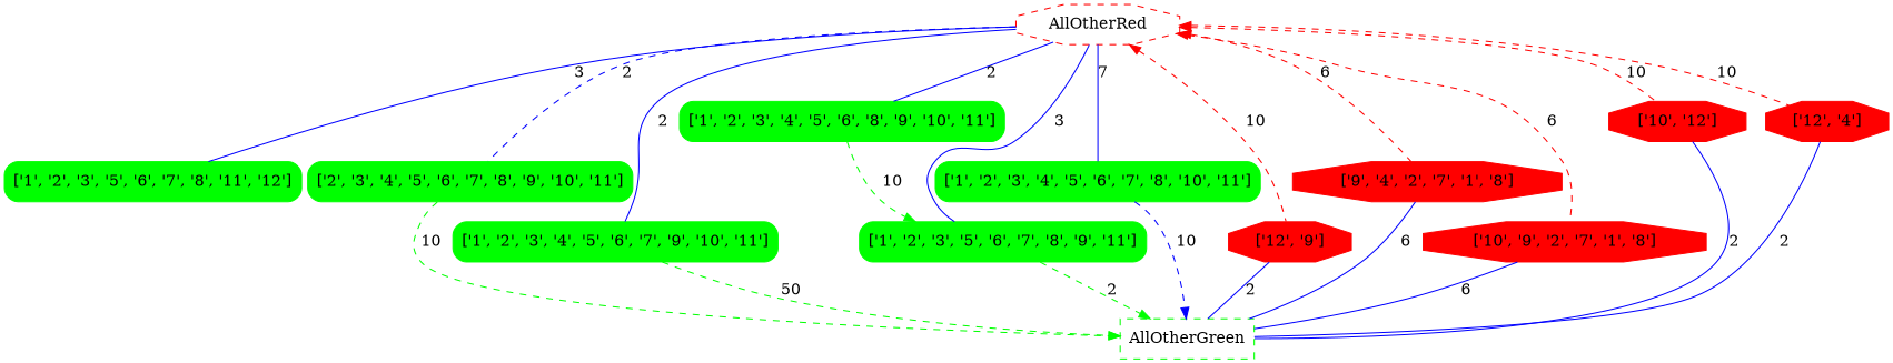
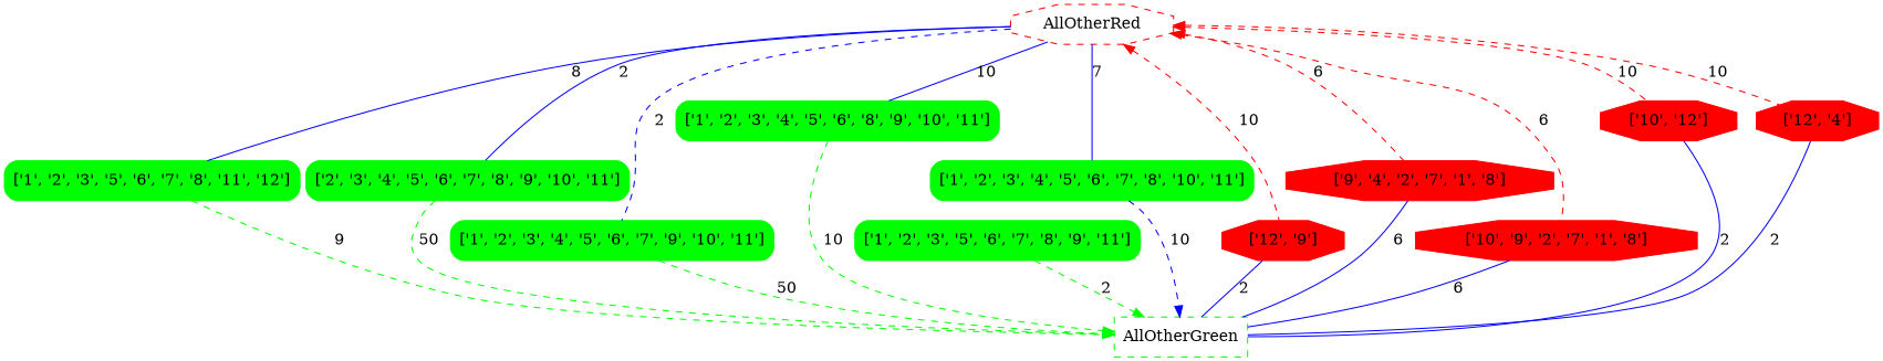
  digraph {
    rankdir=TB
    node [color="#00FF00" shape=box style="rounded,filled"]
    edge [color=blue]
    AllOtherRed [color="#FF0000" shape=octagon style=dashed]
    "['1', '2', '3', '5', '6', '7', '8', '11', '12']"
    "['2', '3', '4', '5', '6', '7', '8', '9', '10', '11']"
    "['1', '2', '3', '4', '5', '6', '8', '9', '10', '11']"
    "['1', '2', '3', '4', '5', '6', '7', '9', '10', '11']"
    "['1', '2', '3', '4', '5', '6', '7', '8', '10', '11']"
    "['1', '2', '3', '5', '6', '7', '8', '9', '11']"
    "['12', '9']" [color="#FF0000" shape=octagon style=filled]
    "['9', '4', '2', '7', '1', '8']" [color="#FF0000" shape=octagon style=filled]
    "['10', '9', '2', '7', '1', '8']" [color="#FF0000" shape=octagon style=filled]
    "['10', '12']" [color="#FF0000" shape=octagon style=filled]
    "['12', '4']" [color="#FF0000" shape=octagon style=filled]
    AllOtherGreen [style=dashed]
-   AllOtherRed -> "['1', '2', '3', '5', '6', '7', '8', '11', '12']" [arrowhead=none label=3]
-   AllOtherRed -> "['2', '3', '4', '5', '6', '7', '8', '9', '10', '11']" [arrowhead=none label=2 style=dashed]
-   AllOtherRed -> "['1', '2', '3', '4', '5', '6', '8', '9', '10', '11']" [arrowhead=none label=2]
-   AllOtherRed -> "['1', '2', '3', '4', '5', '6', '7', '9', '10', '11']" [arrowhead=none label=2]
+   AllOtherRed -> "['1', '2', '3', '5', '6', '7', '8', '11', '12']" [arrowhead=none label=8]
+   AllOtherRed -> "['2', '3', '4', '5', '6', '7', '8', '9', '10', '11']" [arrowhead=none label=2]
+   AllOtherRed -> "['1', '2', '3', '4', '5', '6', '8', '9', '10', '11']" [arrowhead=none label=10]
+   AllOtherRed -> "['1', '2', '3', '4', '5', '6', '7', '9', '10', '11']" [arrowhead=none label=2 style=dashed]
    AllOtherRed -> "['1', '2', '3', '4', '5', '6', '7', '8', '10', '11']" [arrowhead=none label=7]
-   AllOtherRed -> "['1', '2', '3', '5', '6', '7', '8', '9', '11']" [arrowhead=none label=3]
    AllOtherRed -> "['12', '9']" [color=red dir=back label=10 style=dashed]
    AllOtherRed -> "['9', '4', '2', '7', '1', '8']" [color=red dir=back label=6 style=dashed]
    AllOtherRed -> "['10', '9', '2', '7', '1', '8']" [color=red dir=back label=6 style=dashed]
    AllOtherRed -> "['10', '12']" [color=red dir=back label=10 style=dashed]
    AllOtherRed -> "['12', '4']" [color=red dir=back label=10 style=dashed]
-   "['2', '3', '4', '5', '6', '7', '8', '9', '10', '11']" -> AllOtherGreen [color=green label=10 style=dashed]
-   "['1', '2', '3', '4', '5', '6', '8', '9', '10', '11']" -> "['1', '2', '3', '5', '6', '7', '8', '9', '11']" [color=green label=10 style=dashed]
+   "['1', '2', '3', '5', '6', '7', '8', '11', '12']" -> AllOtherGreen [color=green label=9 style=dashed]
+   "['2', '3', '4', '5', '6', '7', '8', '9', '10', '11']" -> AllOtherGreen [color=green label=50 style=dashed]
+   "['1', '2', '3', '4', '5', '6', '8', '9', '10', '11']" -> AllOtherGreen [color=green label=10 style=dashed]
    "['1', '2', '3', '4', '5', '6', '7', '9', '10', '11']" -> AllOtherGreen [color=green label=50 style=dashed]
    "['1', '2', '3', '4', '5', '6', '7', '8', '10', '11']" -> AllOtherGreen [label=10 style=dashed]
    "['1', '2', '3', '5', '6', '7', '8', '9', '11']" -> AllOtherGreen [color=green label=2 style=dashed]
    "['12', '9']" -> AllOtherGreen [arrowhead=none label=2]
    "['9', '4', '2', '7', '1', '8']" -> AllOtherGreen [arrowhead=none label=6]
    "['10', '9', '2', '7', '1', '8']" -> AllOtherGreen [arrowhead=none label=6]
    "['10', '12']" -> AllOtherGreen [arrowhead=none label=2]
    "['12', '4']" -> AllOtherGreen [arrowhead=none label=2]
  }
